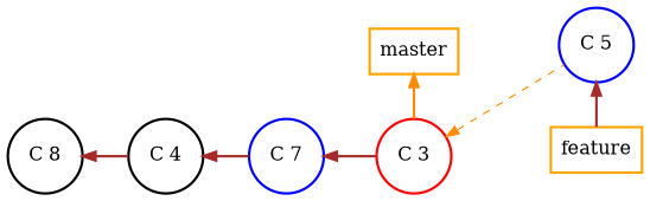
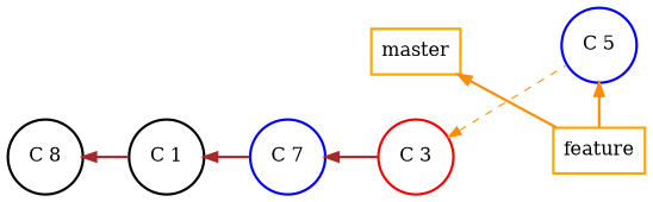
  digraph {
    rankdir=LR
    splines=line
    node [fontsize=15.0 shape=circle style=bold group=master]
    edge [color=brown dir=back style=bold]
    n1 [color=orange label=master shape=rect width=0.3 group=""]
    n2 [color=red label="C 3" width=0.3]
    n3 [color=orange label=feature shape=rect width=0.3 group=""]
    n4 [color=blue group=branch label="C 5" width=0.3]
    n5 [label="C 8" width=0.3]
-   n6 [label="C 4" width=0.3]
+   n6 [label="C 1" width=0.3]
    n7 [color=blue label="C 7" width=0.3]
    subgraph sub_1 {
      rank=same
      n1
      n2
    }
    subgraph sub_2 {
      rank=same
      n3
      n4
    }
-   n1 -> n2 [color=darkorange minlen=2]
+   n1 -> n3 [color=darkorange minlen=2]
    n2 -> n4 [color=darkorange style=dashed]
-   n4 -> n3 [minlen=2]
+   n4 -> n3 [color=darkorange minlen=2]
    n5 -> n6
    n6 -> n7
    n7 -> n2
  }
